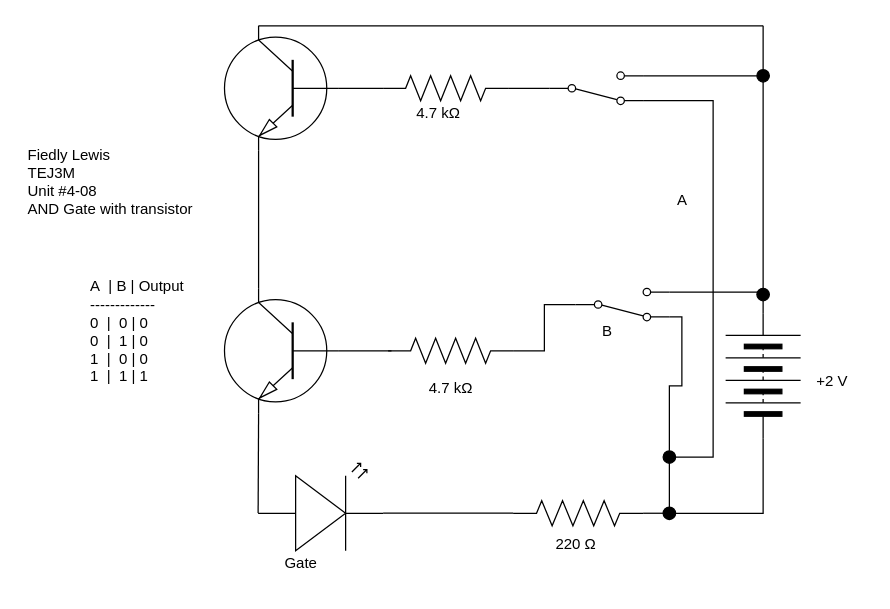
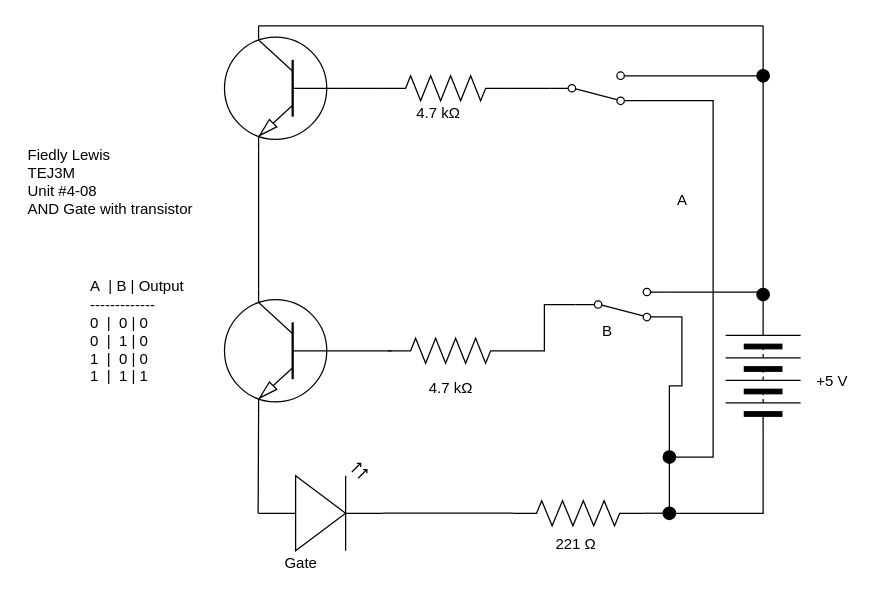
  <mxCell id="0" />
  <mxCell id="1" parent="0" />
  <mxCell id="2" value="Fiedly Lewis&lt;br&gt;TEJ3M&lt;br&gt;Unit #4-08&lt;br&gt;AND Gate with transistor" style="text;html=1;align=left;verticalAlign=middle;resizable=0;points=[];autosize=1;strokeColor=none;fillColor=none;" parent="1" vertex="1"><mxGeometry x="20" y="110" width="160" height="70" as="geometry" /></mxCell>
- <mxCell id="3" value="+2 V" style="text;html=1;align=center;verticalAlign=middle;resizable=0;points=[];autosize=1;strokeColor=none;fillColor=none;" parent="1" vertex="1"><mxGeometry x="640" y="290" width="50" height="30" as="geometry" /></mxCell>
- <mxCell id="4" value="220 Ω" style="text;html=1;align=center;verticalAlign=middle;resizable=0;points=[];autosize=1;strokeColor=none;fillColor=none;" parent="1" vertex="1"><mxGeometry x="430" y="420" width="60" height="30" as="geometry" /></mxCell>
+ <mxCell id="3" value="+5 V" style="text;html=1;align=center;verticalAlign=middle;resizable=0;points=[];autosize=1;strokeColor=none;fillColor=none;" parent="1" vertex="1"><mxGeometry x="640" y="290" width="50" height="30" as="geometry" /></mxCell>
+ <mxCell id="4" value="221 Ω" style="text;html=1;align=center;verticalAlign=middle;resizable=0;points=[];autosize=1;strokeColor=none;fillColor=none;" parent="1" vertex="1"><mxGeometry x="430" y="420" width="60" height="30" as="geometry" /></mxCell>
  <mxCell id="5" value="A&amp;nbsp; | B | Output&lt;br&gt;-------------&lt;br&gt;&lt;div style=&quot;&quot;&gt;&lt;span style=&quot;background-color: initial;&quot;&gt;0&amp;nbsp; |&amp;nbsp; 0 | 0&lt;/span&gt;&lt;/div&gt;0&amp;nbsp; |&amp;nbsp; 1 | 0&lt;br&gt;1&amp;nbsp; |&amp;nbsp; 0 | 0&lt;br&gt;1&amp;nbsp; |&amp;nbsp; 1 | 1&amp;nbsp;" style="text;html=1;align=left;verticalAlign=middle;resizable=0;points=[];autosize=1;strokeColor=none;fillColor=none;" parent="1" vertex="1"><mxGeometry x="70" y="215" width="100" height="100" as="geometry" /></mxCell>
  <mxCell id="6" style="edgeStyle=orthogonalEdgeStyle;html=1;exitX=0;exitY=0.5;exitDx=0;exitDy=0;exitPerimeter=0;entryX=0.027;entryY=0.503;entryDx=0;entryDy=0;entryPerimeter=0;rounded=0;endArrow=none;endFill=0;" parent="1" source="7" target="13" edge="1"><mxGeometry relative="1" as="geometry" /></mxCell>
  <mxCell id="7" value="" style="verticalLabelPosition=bottom;shadow=0;dashed=0;align=center;html=1;verticalAlign=top;shape=mxgraph.electrical.transistors.npn_transistor_1;flipV=0;flipH=1;" parent="1" vertex="1"><mxGeometry x="177.05" y="230" width="95" height="100" as="geometry" /></mxCell>
  <mxCell id="8" style="edgeStyle=none;html=1;exitX=1;exitY=0.57;exitDx=0;exitDy=0;exitPerimeter=0;endArrow=none;endFill=0;" parent="1" source="10" target="11" edge="1"><mxGeometry relative="1" as="geometry" /></mxCell>
  <mxCell id="9" style="edgeStyle=none;html=1;exitX=0;exitY=0.57;exitDx=0;exitDy=0;exitPerimeter=0;entryX=0.7;entryY=1;entryDx=0;entryDy=0;entryPerimeter=0;endArrow=none;endFill=0;rounded=0;" edge="1" parent="1" source="10" target="7"><mxGeometry relative="1" as="geometry" /></mxCell>
  <mxCell id="10" value="" style="verticalLabelPosition=bottom;shadow=0;dashed=0;align=center;html=1;verticalAlign=top;shape=mxgraph.electrical.opto_electronics.led_2;pointerEvents=1;" parent="1" vertex="1"><mxGeometry x="206" y="370" width="100" height="70" as="geometry" /></mxCell>
  <mxCell id="11" value="" style="pointerEvents=1;verticalLabelPosition=bottom;shadow=0;dashed=0;align=center;html=1;verticalAlign=top;shape=mxgraph.electrical.resistors.resistor_2;" parent="1" vertex="1"><mxGeometry x="410" y="400" width="104" height="20" as="geometry" /></mxCell>
  <mxCell id="12" style="edgeStyle=orthogonalEdgeStyle;html=1;exitX=1;exitY=0.5;exitDx=0;exitDy=0;exitPerimeter=0;entryX=0;entryY=0.5;entryDx=0;entryDy=0;endArrow=none;endFill=0;rounded=0;" parent="1" source="13" target="16" edge="1"><mxGeometry relative="1" as="geometry" /></mxCell>
  <mxCell id="13" value="" style="pointerEvents=1;verticalLabelPosition=bottom;shadow=0;dashed=0;align=center;html=1;verticalAlign=top;shape=mxgraph.electrical.resistors.resistor_2;" parent="1" vertex="1"><mxGeometry x="310" y="270" width="100" height="20" as="geometry" /></mxCell>
  <mxCell id="14" style="edgeStyle=orthogonalEdgeStyle;rounded=0;html=1;exitX=1;exitY=0.88;exitDx=0;exitDy=0;endArrow=none;endFill=0;startArrow=none;" parent="1" source="28" edge="1"><mxGeometry relative="1" as="geometry"><mxPoint x="535" y="410" as="targetPoint" /><Array as="points"><mxPoint x="535" y="368" /></Array></mxGeometry></mxCell>
  <mxCell id="15" style="edgeStyle=orthogonalEdgeStyle;rounded=0;html=1;exitX=1;exitY=0.12;exitDx=0;exitDy=0;endArrow=none;endFill=0;" parent="1" source="16" edge="1"><mxGeometry relative="1" as="geometry"><mxPoint x="610" y="233" as="targetPoint" /></mxGeometry></mxCell>
  <mxCell id="16" value="" style="shape=mxgraph.electrical.electro-mechanical.twoWaySwitch;aspect=fixed;elSwitchState=2;flipH=0;flipV=1;" parent="1" vertex="1"><mxGeometry x="460" y="230" width="75" height="26" as="geometry" /></mxCell>
  <mxCell id="17" style="edgeStyle=orthogonalEdgeStyle;rounded=0;html=1;exitX=0;exitY=0.5;exitDx=0;exitDy=0;entryX=1;entryY=0.5;entryDx=0;entryDy=0;entryPerimeter=0;endArrow=none;endFill=0;startArrow=none;" parent="1" source="21" target="11" edge="1"><mxGeometry relative="1" as="geometry" /></mxCell>
  <mxCell id="18" style="edgeStyle=orthogonalEdgeStyle;rounded=0;html=1;exitX=1;exitY=0.5;exitDx=0;exitDy=0;entryX=0.5;entryY=1;entryDx=0;entryDy=0;endArrow=none;endFill=0;" parent="1" source="19" target="23" edge="1"><mxGeometry relative="1" as="geometry" /></mxCell>
  <mxCell id="19" value="" style="pointerEvents=1;verticalLabelPosition=bottom;shadow=0;dashed=0;align=center;html=1;verticalAlign=top;shape=mxgraph.electrical.miscellaneous.batteryStack;direction=south;rotation=-180;" parent="1" vertex="1"><mxGeometry x="580" y="250" width="60" height="100" as="geometry" /></mxCell>
  <mxCell id="20" value="" style="edgeStyle=orthogonalEdgeStyle;rounded=0;html=1;exitX=0;exitY=0.5;exitDx=0;exitDy=0;entryX=1;entryY=0.5;entryDx=0;entryDy=0;entryPerimeter=0;endArrow=none;endFill=0;" parent="1" source="19" target="21" edge="1"><mxGeometry relative="1" as="geometry"><mxPoint x="610" y="350" as="sourcePoint" /><mxPoint x="514" y="410" as="targetPoint" /></mxGeometry></mxCell>
  <mxCell id="21" value="" style="ellipse;whiteSpace=wrap;html=1;aspect=fixed;strokeColor=#000000;fillColor=#000000;" parent="1" vertex="1"><mxGeometry x="530" y="405" width="10" height="10" as="geometry" /></mxCell>
  <mxCell id="22" style="edgeStyle=none;rounded=0;html=1;exitX=0.5;exitY=0;exitDx=0;exitDy=0;endArrow=none;endFill=0;startArrow=none;" edge="1" parent="1" source="40"><mxGeometry relative="1" as="geometry"><mxPoint x="610" y="20" as="targetPoint" /></mxGeometry></mxCell>
  <mxCell id="23" value="" style="ellipse;whiteSpace=wrap;html=1;aspect=fixed;strokeColor=#000000;fillColor=#000000;" parent="1" vertex="1"><mxGeometry x="605" y="230" width="10" height="10" as="geometry" /></mxCell>
  <mxCell id="24" value="4.7 kΩ" style="text;html=1;align=center;verticalAlign=middle;resizable=0;points=[];autosize=1;strokeColor=none;fillColor=none;" parent="1" vertex="1"><mxGeometry x="330" y="295" width="60" height="30" as="geometry" /></mxCell>
  <mxCell id="25" value="Gate" style="text;html=1;align=center;verticalAlign=middle;resizable=0;points=[];autosize=1;strokeColor=none;fillColor=none;" parent="1" vertex="1"><mxGeometry x="210" y="435" width="60" height="30" as="geometry" /></mxCell>
  <mxCell id="26" value="B" style="text;html=1;align=center;verticalAlign=middle;resizable=0;points=[];autosize=1;strokeColor=none;fillColor=none;" parent="1" vertex="1"><mxGeometry x="470" y="250" width="30" height="30" as="geometry" /></mxCell>
  <mxCell id="27" value="" style="edgeStyle=orthogonalEdgeStyle;rounded=0;html=1;exitX=1;exitY=0.88;exitDx=0;exitDy=0;endArrow=none;endFill=0;" parent="1" source="16" target="28" edge="1"><mxGeometry relative="1" as="geometry"><mxPoint x="535" y="410" as="targetPoint" /><mxPoint x="535" y="252.88" as="sourcePoint" /></mxGeometry></mxCell>
  <mxCell id="28" value="" style="ellipse;whiteSpace=wrap;html=1;aspect=fixed;strokeColor=#000000;fillColor=#000000;" parent="1" vertex="1"><mxGeometry x="530" y="360" width="10" height="10" as="geometry" /></mxCell>
  <mxCell id="29" style="edgeStyle=none;rounded=0;html=1;exitX=0.7;exitY=1;exitDx=0;exitDy=0;exitPerimeter=0;entryX=0.7;entryY=0;entryDx=0;entryDy=0;entryPerimeter=0;endArrow=none;endFill=0;" edge="1" parent="1" source="32" target="7"><mxGeometry relative="1" as="geometry" /></mxCell>
  <mxCell id="30" style="edgeStyle=none;rounded=0;html=1;exitX=0;exitY=0.5;exitDx=0;exitDy=0;exitPerimeter=0;entryX=0;entryY=0.5;entryDx=0;entryDy=0;entryPerimeter=0;endArrow=none;endFill=0;" edge="1" parent="1" source="32" target="34"><mxGeometry relative="1" as="geometry" /></mxCell>
  <mxCell id="31" style="edgeStyle=none;rounded=0;html=1;exitX=0.7;exitY=0;exitDx=0;exitDy=0;exitPerimeter=0;endArrow=none;endFill=0;" edge="1" parent="1" source="32"><mxGeometry relative="1" as="geometry"><mxPoint x="610" y="20" as="targetPoint" /></mxGeometry></mxCell>
  <mxCell id="32" value="" style="verticalLabelPosition=bottom;shadow=0;dashed=0;align=center;html=1;verticalAlign=top;shape=mxgraph.electrical.transistors.npn_transistor_1;flipV=0;flipH=1;" vertex="1" parent="1"><mxGeometry x="177.05" y="20" width="95" height="100" as="geometry" /></mxCell>
  <mxCell id="33" style="edgeStyle=none;rounded=0;html=1;exitX=1;exitY=0.5;exitDx=0;exitDy=0;exitPerimeter=0;entryX=0;entryY=0.5;entryDx=0;entryDy=0;endArrow=none;endFill=0;" edge="1" parent="1" source="34" target="37"><mxGeometry relative="1" as="geometry" /></mxCell>
  <mxCell id="34" value="" style="pointerEvents=1;verticalLabelPosition=bottom;shadow=0;dashed=0;align=center;html=1;verticalAlign=top;shape=mxgraph.electrical.resistors.resistor_2;" vertex="1" parent="1"><mxGeometry x="306" y="60" width="100" height="20" as="geometry" /></mxCell>
  <mxCell id="35" style="edgeStyle=none;rounded=0;html=1;exitX=1;exitY=0.12;exitDx=0;exitDy=0;entryX=0;entryY=0.5;entryDx=0;entryDy=0;endArrow=none;endFill=0;" edge="1" parent="1" source="37" target="40"><mxGeometry relative="1" as="geometry" /></mxCell>
  <mxCell id="36" style="edgeStyle=orthogonalEdgeStyle;rounded=0;html=1;exitX=1;exitY=0.88;exitDx=0;exitDy=0;entryX=1;entryY=0.5;entryDx=0;entryDy=0;endArrow=none;endFill=0;" edge="1" parent="1" source="37" target="28"><mxGeometry relative="1" as="geometry"><Array as="points"><mxPoint x="570" y="80" /><mxPoint x="570" y="365" /></Array></mxGeometry></mxCell>
  <mxCell id="37" value="" style="shape=mxgraph.electrical.electro-mechanical.twoWaySwitch;aspect=fixed;elSwitchState=2;flipH=0;flipV=1;" vertex="1" parent="1"><mxGeometry x="439" y="57" width="75" height="26" as="geometry" /></mxCell>
  <mxCell id="38" value="" style="ellipse;whiteSpace=wrap;html=1;aspect=fixed;strokeColor=#000000;fillColor=#000000;" vertex="1" parent="1"><mxGeometry x="615" y="240" as="geometry" /></mxCell>
  <mxCell id="39" value="" style="edgeStyle=none;rounded=0;html=1;exitX=0.5;exitY=0;exitDx=0;exitDy=0;endArrow=none;endFill=0;" edge="1" parent="1" source="23" target="40"><mxGeometry relative="1" as="geometry"><mxPoint x="610" y="20" as="targetPoint" /><mxPoint x="610" y="230" as="sourcePoint" /></mxGeometry></mxCell>
  <mxCell id="40" value="" style="ellipse;whiteSpace=wrap;html=1;aspect=fixed;strokeColor=#000000;fillColor=#000000;" vertex="1" parent="1"><mxGeometry x="605" y="55" width="10" height="10" as="geometry" /></mxCell>
  <mxCell id="41" value="A" style="text;html=1;align=center;verticalAlign=middle;resizable=0;points=[];autosize=1;strokeColor=none;fillColor=none;" vertex="1" parent="1"><mxGeometry x="530" y="145" width="30" height="30" as="geometry" /></mxCell>
  <mxCell id="42" value="4.7 kΩ" style="text;html=1;align=center;verticalAlign=middle;resizable=0;points=[];autosize=1;strokeColor=none;fillColor=none;" vertex="1" parent="1"><mxGeometry x="320" y="75" width="60" height="30" as="geometry" /></mxCell>
